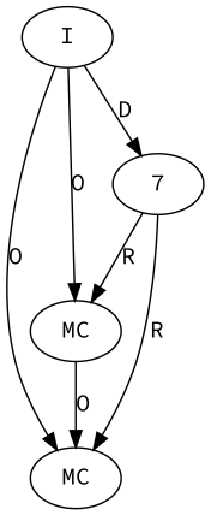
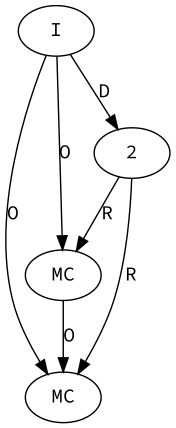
  digraph {
    fontname="Source Code Pro"
    node [t=StopWatch fontname="Source Code Pro"]
    edge [fontname="Source Code Pro"]
    n1 [l=75 label=MC s="start()"]
    n2 [l=83 label=MC s="stop()"]
-   2 [n=watch label=7]
+   2 [n=watch]
    n4 [l=74 label=I]
    n1 -> n2 [label=O]
    2 -> n1 [label=R]
    2 -> n2 [label=R]
    n4 -> n1 [label=O]
    n4 -> n2 [label=O]
    n4 -> 2 [label=D]
  }
